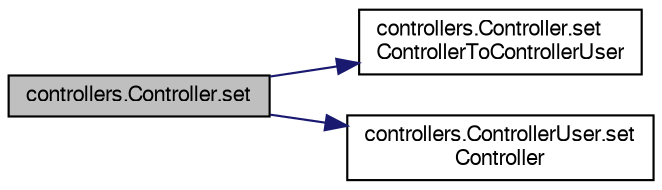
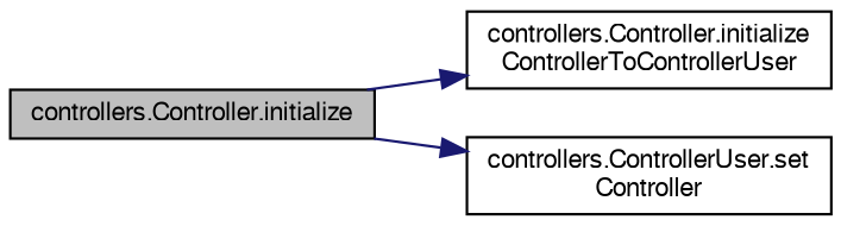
  digraph {
    rankdir=LR
    node [color=black fontname=FreeSans fontsize=10 shape=record]
    edge [color=midnightblue fontname=FreeSans fontsize=10 labelfontname=FreeSans labelfontsize=10 style=solid]
-   n1 [fillcolor=grey75 fontcolor=black height=0.2 label="controllers.Controller.set" style=filled width=0.4]
-   n2 [height=0.2 label="controllers.Controller.set\lControllerToControllerUser" width=0.4]
+   n1 [fillcolor=grey75 fontcolor=black height=0.2 label="controllers.Controller.initialize" style=filled width=0.4]
+   n2 [height=0.2 label="controllers.Controller.initialize\lControllerToControllerUser" width=0.4]
    n3 [height=0.2 label="controllers.ControllerUser.set\lController" width=0.4]
    n1 -> n2
    n1 -> n3
  }
